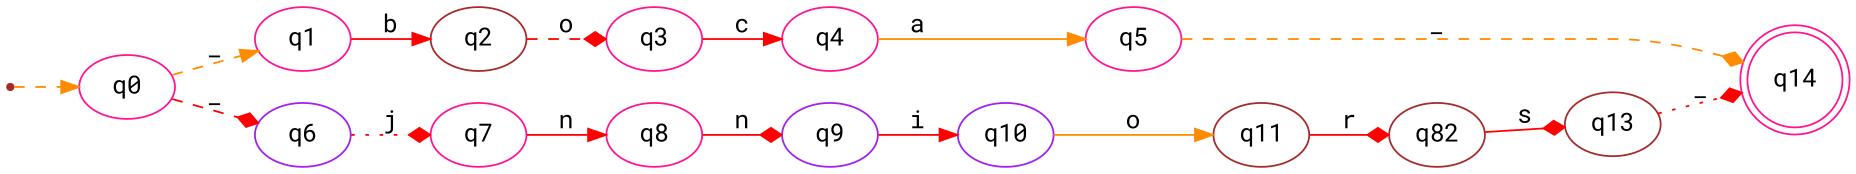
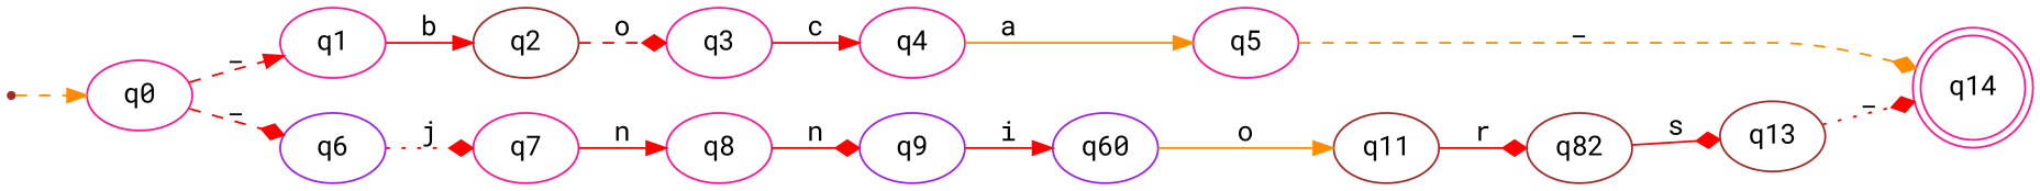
  digraph {
    fontname="Roboto Mono"
    rankdir=LR
    node [color=deeppink fontname="Roboto Mono"]
    edge [arrowhead=normal color=red fontname="Roboto Mono" style=solid]
    inic [color=brown shape=point]
    q0
    q1
    q6 [color=purple]
    q2 [color=brown]
    q7
    q3
    q4
    q5
    q14 [shape=doublecircle]
    q8
    q9 [color=purple]
-   q10 [color=purple]
+   q10 [color=purple label=q60]
    q11 [color=brown]
    n15 [color=brown label=q82]
    q13 [color=brown]
    inic -> q0 [color=darkorange style=dashed]
-   q0 -> q1 [color=darkorange label=_ style=dashed]
+   q0 -> q1 [label=_ style=dashed]
    q0 -> q6 [arrowhead=diamond label=_ style=dashed]
    q1 -> q2 [label=b]
    q6 -> q7 [arrowhead=diamond label=j style=dotted]
    q2 -> q3 [arrowhead=diamond label=o style=dashed]
    q7 -> q8 [label=n]
    q3 -> q4 [label=c]
    q4 -> q5 [color=darkorange label=a]
    q5 -> q14 [arrowhead=diamond color=darkorange label=_ style=dashed]
    q8 -> q9 [arrowhead=diamond label=n]
    q9 -> q10 [label=i]
    q10 -> q11 [color=darkorange label=o]
    q11 -> n15 [arrowhead=diamond label=r]
    n15 -> q13 [arrowhead=diamond label=s]
    q13 -> q14 [arrowhead=diamond label=_ style=dotted]
  }
